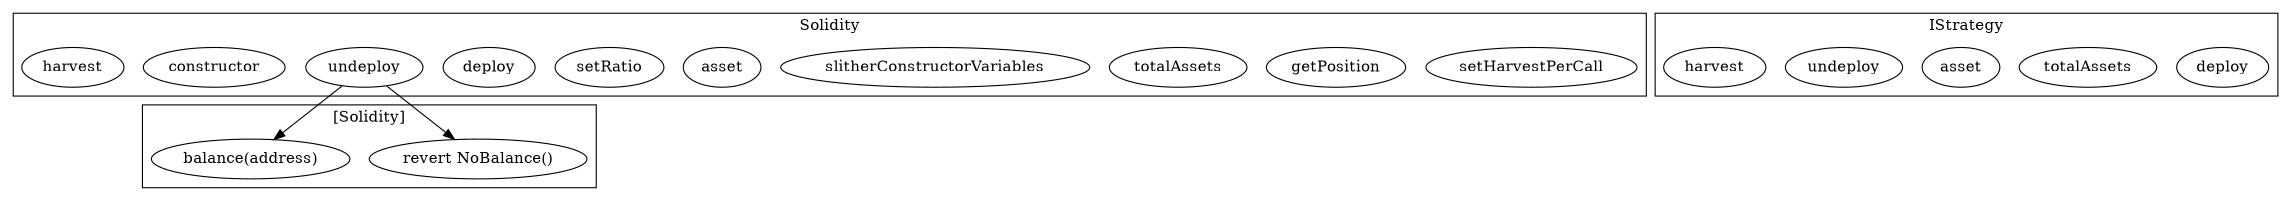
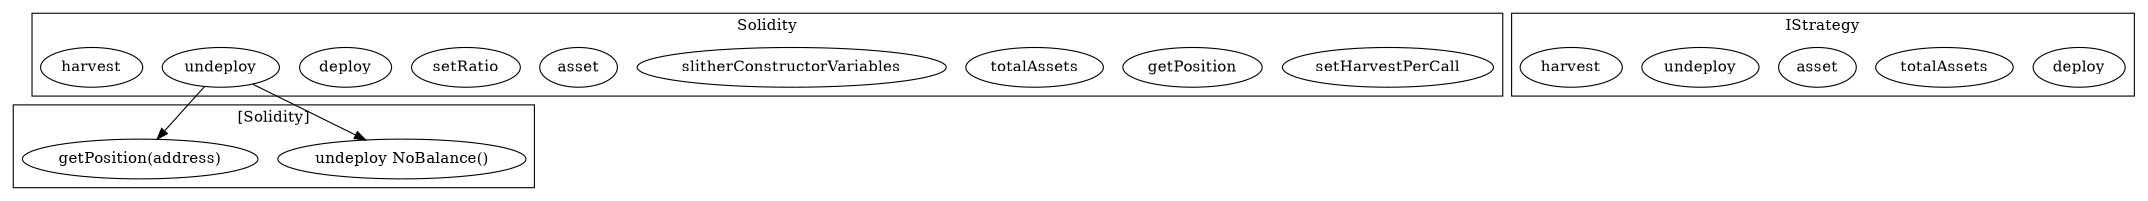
  strict digraph {
    n1 [label=setHarvestPerCall]
    n2 [label=getPosition]
    n3 [label=totalAssets]
    n4 [label=slitherConstructorVariables]
    n5 [label=asset]
    n6 [label=setRatio]
    n7 [label=deploy]
    n8 [label=undeploy]
-   n9 [label=constructor]
    n10 [label=harvest]
    n11 [label=deploy]
    n12 [label=totalAssets]
    n13 [label=asset]
    n14 [label=undeploy]
    n15 [label=harvest]
-   "revert NoBalance()"
-   "balance(address)"
+   "revert NoBalance()" [label="undeploy NoBalance()"]
+   "balance(address)" [label="getPosition(address)"]
    subgraph cluster_1 {
      label=Solidity
      n1
      n2
      n3
      n4
      n5
      n6
      n7
      n8
-     n9
      n10
    }
    subgraph cluster_2 {
      label=IStrategy
      n11
      n12
      n13
      n14
      n15
    }
    subgraph cluster_3 {
      label="[Solidity]"
      "revert NoBalance()"
      "balance(address)"
    }
    n8 -> "revert NoBalance()"
    n8 -> "balance(address)"
  }
